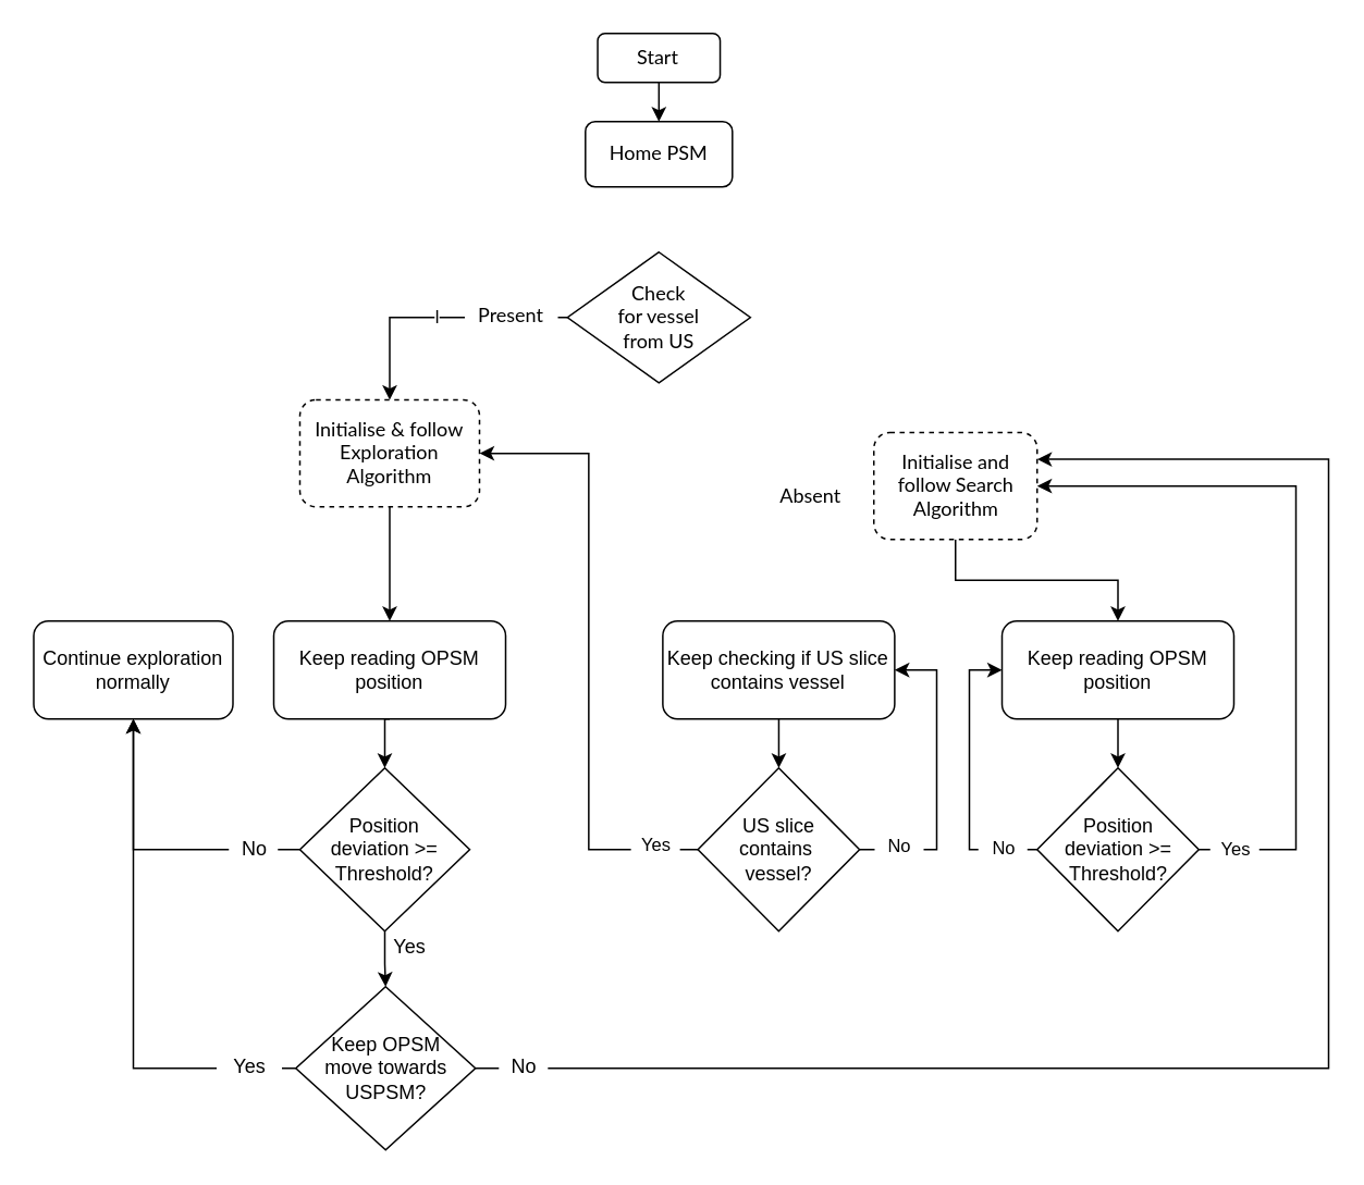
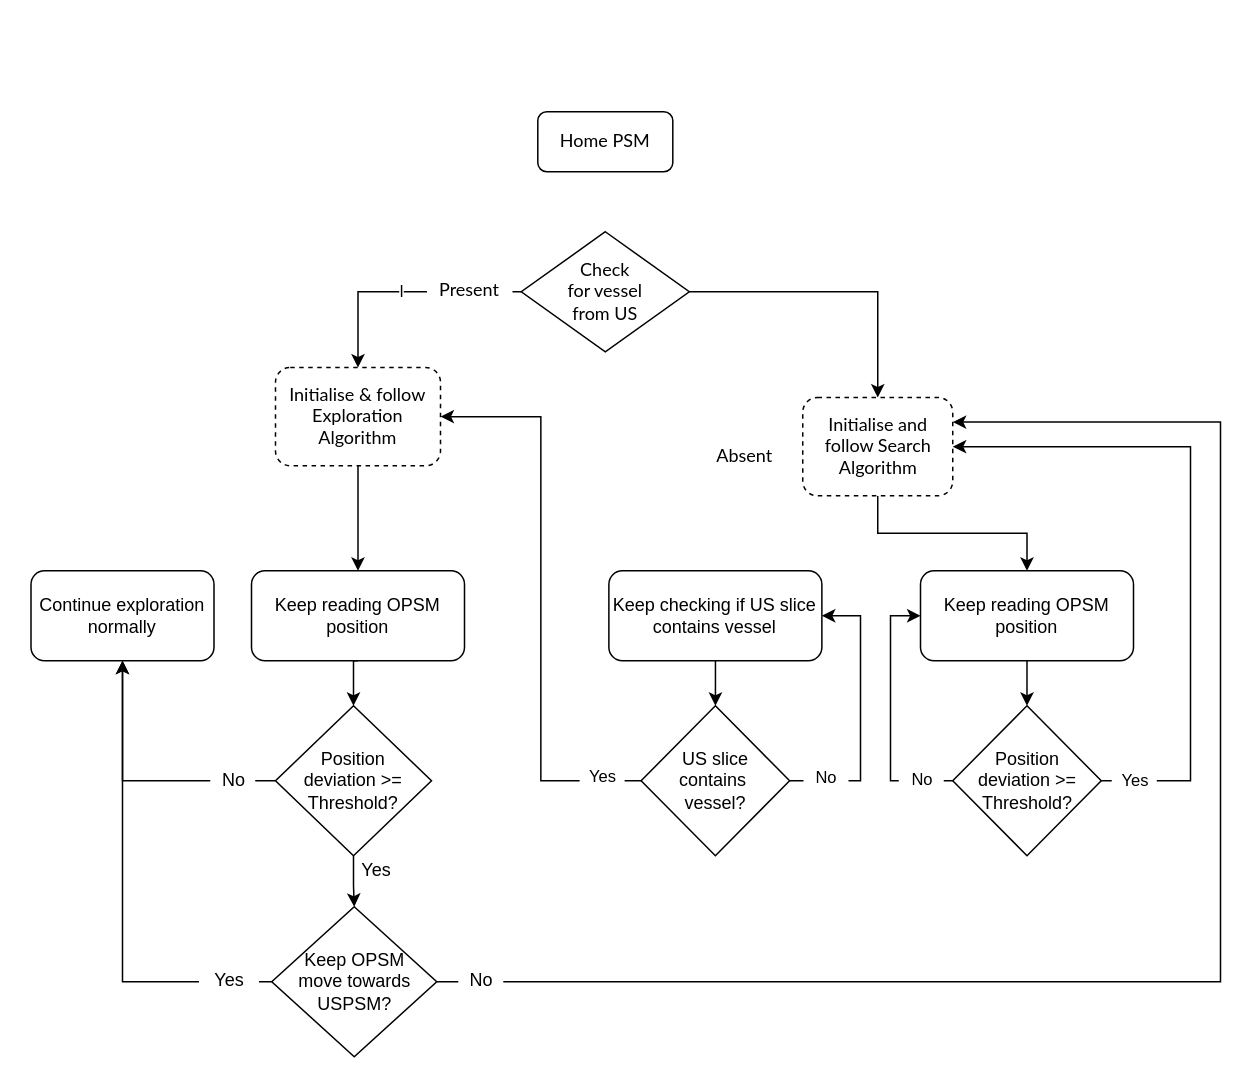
  <mxCell id="0" />
  <mxCell id="1" parent="0" />
  <mxCell id="2" value="l" style="edgeStyle=orthogonalEdgeStyle;rounded=0;orthogonalLoop=1;jettySize=auto;html=1;exitX=0;exitY=0.5;exitDx=0;exitDy=0;entryX=0.5;entryY=0;entryDx=0;entryDy=0;" edge="1" parent="1" source="5" target="13"><mxGeometry relative="1" as="geometry"><mxPoint x="251.75" y="279.5" as="targetPoint" /></mxGeometry></mxCell>
  <mxCell id="3" value="&lt;font face=&quot;lato&quot;&gt;Present&lt;/font&gt;" style="text;whiteSpace=wrap;html=1;fontSize=12;fontFamily=Lato;align=center;fillColor=#ffffff;" vertex="1" parent="1"><mxGeometry x="284" y="179" width="57" height="30" as="geometry" /></mxCell>
+ <mxCell id="4" style="edgeStyle=orthogonalEdgeStyle;rounded=0;orthogonalLoop=1;jettySize=auto;html=1;exitX=1;exitY=0.5;exitDx=0;exitDy=0;entryX=0.5;entryY=0;entryDx=0;entryDy=0;" edge="1" parent="1" source="5" target="7"><mxGeometry relative="1" as="geometry" /></mxCell>
  <mxCell id="5" value="Check &lt;br style=&quot;font-size: 12px;&quot;&gt;for vessel &lt;br style=&quot;font-size: 12px;&quot;&gt;from US" style="rhombus;whiteSpace=wrap;html=1;fontSize=12;fontFamily=Lato;fontSource=https%3A%2F%2Ffonts.googleapis.com%2Fcss%3Ffamily%3DLato;" vertex="1" parent="1"><mxGeometry x="346.87" y="154" width="112" height="80" as="geometry" /></mxCell>
  <mxCell id="6" style="edgeStyle=orthogonalEdgeStyle;rounded=0;orthogonalLoop=1;jettySize=auto;html=1;exitX=0.5;exitY=1;exitDx=0;exitDy=0;entryX=0.5;entryY=0;entryDx=0;entryDy=0;" edge="1" parent="1" source="7" target="15"><mxGeometry relative="1" as="geometry" /></mxCell>
  <mxCell id="7" value="Initialise and follow Search Algorithm" style="rounded=1;whiteSpace=wrap;html=1;fontSize=12;fontFamily=Lato;fontSource=https%3A%2F%2Ffonts.googleapis.com%2Fcss%3Ffamily%3DLato;dashed=1;" vertex="1" parent="1"><mxGeometry x="534.5" y="264.5" width="100" height="65.5" as="geometry" /></mxCell>
- <mxCell id="8" style="edgeStyle=orthogonalEdgeStyle;rounded=0;orthogonalLoop=1;jettySize=auto;html=1;exitX=0.5;exitY=1;exitDx=0;exitDy=0;entryX=0.5;entryY=0;entryDx=0;entryDy=0;fontSize=12;fontFamily=Lato;fontSource=https%3A%2F%2Ffonts.googleapis.com%2Fcss%3Ffamily%3DLato;" edge="1" parent="1" source="9" target="10"><mxGeometry relative="1" as="geometry" /></mxCell>
- <mxCell id="9" value="Start" style="rounded=1;whiteSpace=wrap;html=1;fontSize=12;fontFamily=Lato;fontSource=https%3A%2F%2Ffonts.googleapis.com%2Fcss%3Ffamily%3DLato;" vertex="1" parent="1"><mxGeometry x="365.37" y="20" width="75" height="30" as="geometry" /></mxCell>
  <mxCell id="10" value="Home PSM" style="rounded=1;whiteSpace=wrap;html=1;fontSize=12;fontFamily=Lato;fontSource=https%3A%2F%2Ffonts.googleapis.com%2Fcss%3Ffamily%3DLato;" vertex="1" parent="1"><mxGeometry x="357.87" y="74" width="90" height="40" as="geometry" /></mxCell>
  <mxCell id="11" value="&lt;meta charset=&quot;utf-8&quot;&gt;&lt;span style=&quot;color: rgb(0, 0, 0); font-family: lato; font-size: 12px; font-style: normal; font-weight: 400; letter-spacing: normal; text-indent: 0px; text-transform: none; word-spacing: 0px; background-color: rgb(255, 255, 255); display: inline; float: none;&quot;&gt;Absent&lt;/span&gt;" style="text;whiteSpace=wrap;html=1;fontSize=12;fontFamily=Lato;align=center;fillColor=#ffffff;" vertex="1" parent="1"><mxGeometry x="471.25" y="290" width="50" height="25" as="geometry" /></mxCell>
  <mxCell id="12" style="edgeStyle=orthogonalEdgeStyle;rounded=0;orthogonalLoop=1;jettySize=auto;html=1;exitX=0.5;exitY=1;exitDx=0;exitDy=0;entryX=0.5;entryY=0;entryDx=0;entryDy=0;" edge="1" parent="1" source="13" target="20"><mxGeometry relative="1" as="geometry" /></mxCell>
  <mxCell id="13" value="Initialise &amp;amp; follow Exploration Algorithm" style="rounded=1;whiteSpace=wrap;html=1;fontSize=12;fontFamily=Lato;fontSource=https%3A%2F%2Ffonts.googleapis.com%2Fcss%3Ffamily%3DLato;dashed=1;" vertex="1" parent="1"><mxGeometry x="183" y="244.5" width="110" height="65.5" as="geometry" /></mxCell>
  <mxCell id="14" style="edgeStyle=orthogonalEdgeStyle;rounded=0;orthogonalLoop=1;jettySize=auto;html=1;exitX=0.5;exitY=1;exitDx=0;exitDy=0;entryX=0.5;entryY=0;entryDx=0;entryDy=0;" edge="1" parent="1" source="15" target="18"><mxGeometry relative="1" as="geometry" /></mxCell>
  <mxCell id="15" value="Keep reading OPSM position" style="rounded=1;whiteSpace=wrap;html=1;" vertex="1" parent="1"><mxGeometry x="613" y="380" width="142" height="60" as="geometry" /></mxCell>
  <mxCell id="16" style="edgeStyle=orthogonalEdgeStyle;rounded=0;orthogonalLoop=1;jettySize=auto;html=1;entryX=0;entryY=0.5;entryDx=0;entryDy=0;" edge="1" parent="1" source="18" target="15"><mxGeometry relative="1" as="geometry"><Array as="points"><mxPoint x="593" y="520" /><mxPoint x="593" y="410" /></Array></mxGeometry></mxCell>
  <mxCell id="17" style="edgeStyle=orthogonalEdgeStyle;rounded=0;orthogonalLoop=1;jettySize=auto;html=1;exitX=1;exitY=0.5;exitDx=0;exitDy=0;entryX=1;entryY=0.5;entryDx=0;entryDy=0;" edge="1" parent="1" source="18" target="7"><mxGeometry relative="1" as="geometry"><Array as="points"><mxPoint x="793" y="520" /><mxPoint x="793" y="297" /></Array></mxGeometry></mxCell>
  <mxCell id="18" value="&lt;span&gt;Position &lt;br&gt;deviation &amp;gt;= Threshold?&lt;/span&gt;" style="rhombus;whiteSpace=wrap;html=1;" vertex="1" parent="1"><mxGeometry x="634.5" y="470" width="99" height="100" as="geometry" /></mxCell>
  <mxCell id="19" style="edgeStyle=orthogonalEdgeStyle;rounded=0;orthogonalLoop=1;jettySize=auto;html=1;exitX=0.5;exitY=1;exitDx=0;exitDy=0;entryX=0.5;entryY=0;entryDx=0;entryDy=0;" edge="1" parent="1" source="20" target="28"><mxGeometry relative="1" as="geometry" /></mxCell>
  <mxCell id="20" value="Keep reading OPSM position" style="rounded=1;whiteSpace=wrap;html=1;" vertex="1" parent="1"><mxGeometry x="167" y="380" width="142" height="60" as="geometry" /></mxCell>
  <mxCell id="21" style="edgeStyle=orthogonalEdgeStyle;rounded=0;orthogonalLoop=1;jettySize=auto;html=1;" edge="1" parent="1" source="22" target="25"><mxGeometry relative="1" as="geometry" /></mxCell>
  <mxCell id="22" value="Keep checking if US slice contains vessel" style="rounded=1;whiteSpace=wrap;html=1;" vertex="1" parent="1"><mxGeometry x="405.25" y="380" width="142" height="60" as="geometry" /></mxCell>
  <mxCell id="23" style="edgeStyle=orthogonalEdgeStyle;rounded=0;orthogonalLoop=1;jettySize=auto;html=1;entryX=1;entryY=0.5;entryDx=0;entryDy=0;" edge="1" parent="1" source="25" target="13"><mxGeometry relative="1" as="geometry" /></mxCell>
  <mxCell id="24" style="edgeStyle=orthogonalEdgeStyle;rounded=0;orthogonalLoop=1;jettySize=auto;html=1;exitX=1;exitY=0.5;exitDx=0;exitDy=0;entryX=1;entryY=0.5;entryDx=0;entryDy=0;" edge="1" parent="1" source="25" target="22"><mxGeometry relative="1" as="geometry"><Array as="points"><mxPoint x="573" y="520" /><mxPoint x="573" y="410" /></Array></mxGeometry></mxCell>
  <mxCell id="25" value="US slice&lt;br&gt;contains&amp;nbsp;&lt;br&gt;vessel?" style="rhombus;whiteSpace=wrap;html=1;" vertex="1" parent="1"><mxGeometry x="426.75" y="470" width="99" height="100" as="geometry" /></mxCell>
  <mxCell id="26" style="edgeStyle=orthogonalEdgeStyle;rounded=0;orthogonalLoop=1;jettySize=auto;html=1;entryX=0.5;entryY=1;entryDx=0;entryDy=0;" edge="1" parent="1" source="28" target="32"><mxGeometry relative="1" as="geometry" /></mxCell>
  <mxCell id="27" style="edgeStyle=orthogonalEdgeStyle;rounded=0;orthogonalLoop=1;jettySize=auto;html=1;exitX=0.5;exitY=1;exitDx=0;exitDy=0;" edge="1" parent="1" source="28" target="31"><mxGeometry relative="1" as="geometry" /></mxCell>
  <mxCell id="28" value="&lt;span&gt;Position &lt;br&gt;deviation &amp;gt;= Threshold?&lt;/span&gt;" style="rhombus;whiteSpace=wrap;html=1;" vertex="1" parent="1"><mxGeometry x="183" y="470" width="104" height="100" as="geometry" /></mxCell>
  <mxCell id="29" style="edgeStyle=orthogonalEdgeStyle;rounded=0;orthogonalLoop=1;jettySize=auto;html=1;exitX=0;exitY=0.5;exitDx=0;exitDy=0;entryX=0.5;entryY=1;entryDx=0;entryDy=0;" edge="1" parent="1" source="31" target="32"><mxGeometry relative="1" as="geometry" /></mxCell>
  <mxCell id="30" style="edgeStyle=orthogonalEdgeStyle;rounded=0;orthogonalLoop=1;jettySize=auto;html=1;entryX=1;entryY=0.25;entryDx=0;entryDy=0;exitX=1;exitY=0.5;exitDx=0;exitDy=0;" edge="1" parent="1" source="31" target="7"><mxGeometry relative="1" as="geometry"><Array as="points"><mxPoint x="813" y="654" /><mxPoint x="813" y="281" /></Array></mxGeometry></mxCell>
  <mxCell id="31" value="Keep OPSM &lt;br&gt;move towards USPSM?" style="rhombus;whiteSpace=wrap;html=1;" vertex="1" parent="1"><mxGeometry x="180.5" y="604" width="110" height="100" as="geometry" /></mxCell>
  <mxCell id="32" value="Continue exploration normally" style="rounded=1;whiteSpace=wrap;html=1;" vertex="1" parent="1"><mxGeometry x="20" y="380" width="122" height="60" as="geometry" /></mxCell>
  <mxCell id="33" value="No" style="text;html=1;align=center;verticalAlign=middle;resizable=0;points=[];autosize=1;fillColor=#FFFFFF;" vertex="1" parent="1"><mxGeometry x="304.87" y="643" width="30" height="20" as="geometry" /></mxCell>
  <mxCell id="34" value="Yes" style="text;html=1;align=center;verticalAlign=middle;resizable=0;points=[];autosize=1;fillColor=#FFFFFF;" vertex="1" parent="1"><mxGeometry x="132" y="643" width="40" height="20" as="geometry" /></mxCell>
  <mxCell id="35" value="No" style="text;html=1;align=center;verticalAlign=middle;resizable=0;points=[];autosize=1;fillColor=#FFFFFF;" vertex="1" parent="1"><mxGeometry x="139.5" y="510" width="30" height="20" as="geometry" /></mxCell>
  <mxCell id="36" value="Yes" style="text;html=1;align=center;verticalAlign=middle;resizable=0;points=[];autosize=1;" vertex="1" parent="1"><mxGeometry x="230" y="570" width="40" height="20" as="geometry" /></mxCell>
  <mxCell id="37" value="Yes" style="text;html=1;align=center;verticalAlign=middle;resizable=0;points=[];autosize=1;fillColor=#FFFFFF;fontSize=11;" vertex="1" parent="1"><mxGeometry x="385.75" y="507" width="30" height="20" as="geometry" /></mxCell>
  <mxCell id="38" value="No" style="text;html=1;align=center;verticalAlign=middle;resizable=0;points=[];autosize=1;fillColor=#FFFFFF;fontSize=11;" vertex="1" parent="1"><mxGeometry x="535" y="508" width="30" height="20" as="geometry" /></mxCell>
  <mxCell id="39" value="No" style="text;html=1;align=center;verticalAlign=middle;resizable=0;points=[];autosize=1;fillColor=#FFFFFF;fontSize=11;" vertex="1" parent="1"><mxGeometry x="598.5" y="509" width="30" height="20" as="geometry" /></mxCell>
  <mxCell id="40" value="Yes" style="text;html=1;align=center;verticalAlign=middle;resizable=0;points=[];autosize=1;fillColor=#FFFFFF;fontSize=11;" vertex="1" parent="1"><mxGeometry x="740.5" y="510" width="30" height="20" as="geometry" /></mxCell>
